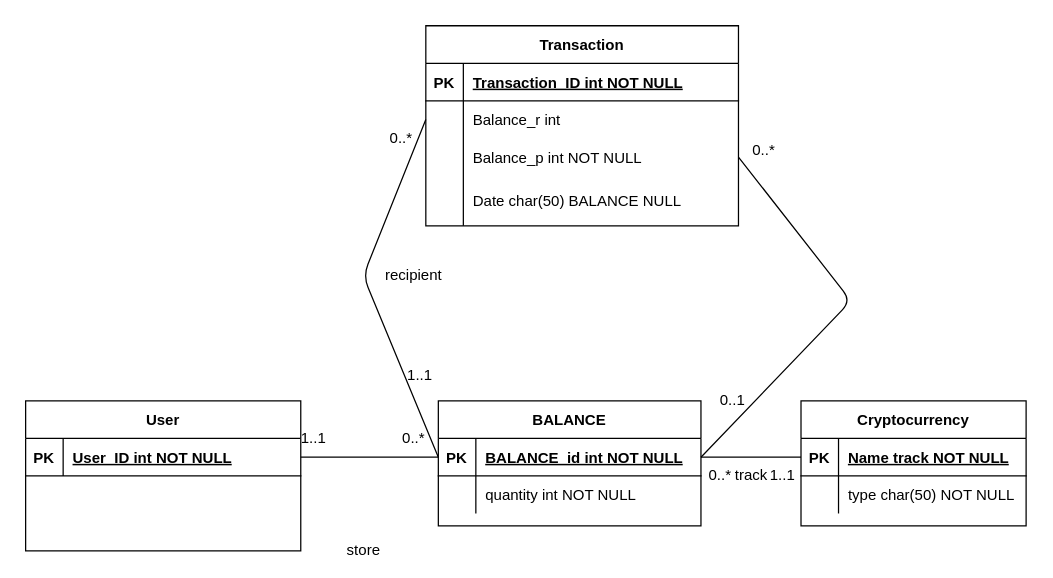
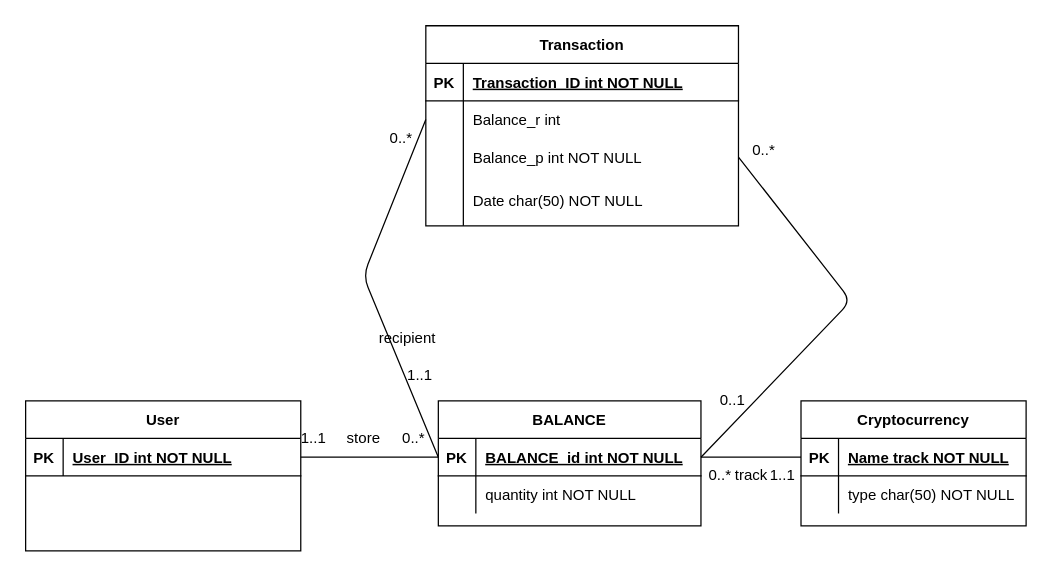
  <mxCell id="0" />
  <mxCell id="1" parent="0" />
  <mxCell id="2" value="User" style="shape=table;startSize=30;container=1;collapsible=1;childLayout=tableLayout;fixedRows=1;rowLines=0;fontStyle=1;align=center;resizeLast=1;" parent="1" vertex="1"><mxGeometry x="20" y="320" width="220" height="120" as="geometry" /></mxCell>
  <mxCell id="3" value="" style="shape=partialRectangle;collapsible=0;dropTarget=0;pointerEvents=0;fillColor=none;points=[[0,0.5],[1,0.5]];portConstraint=eastwest;top=0;left=0;right=0;bottom=1;" parent="2" vertex="1"><mxGeometry y="30" width="220" height="30" as="geometry" /></mxCell>
  <mxCell id="4" value="PK" style="shape=partialRectangle;overflow=hidden;connectable=0;fillColor=none;top=0;left=0;bottom=0;right=0;fontStyle=1;" parent="3" vertex="1"><mxGeometry width="30" height="30" as="geometry"><mxRectangle width="30" height="30" as="alternateBounds" /></mxGeometry></mxCell>
  <mxCell id="5" value="User_ID int NOT NULL " style="shape=partialRectangle;overflow=hidden;connectable=0;fillColor=none;top=0;left=0;bottom=0;right=0;align=left;spacingLeft=6;fontStyle=5;" parent="3" vertex="1"><mxGeometry x="30" width="190" height="30" as="geometry"><mxRectangle width="190" height="30" as="alternateBounds" /></mxGeometry></mxCell>
  <mxCell id="6" value="" style="shape=partialRectangle;collapsible=0;dropTarget=0;pointerEvents=0;fillColor=none;points=[[0,0.5],[1,0.5]];portConstraint=eastwest;top=0;left=0;right=0;bottom=0;" parent="2" vertex="1"><mxGeometry y="60" width="220" height="30" as="geometry" /></mxCell>
  <mxCell id="7" value="" style="shape=partialRectangle;overflow=hidden;connectable=0;fillColor=none;top=0;left=0;bottom=0;right=0;" parent="6" vertex="1"><mxGeometry width="30" height="30" as="geometry"><mxRectangle width="30" height="30" as="alternateBounds" /></mxGeometry></mxCell>
  <mxCell id="8" value="Cryptocurrency" style="shape=table;startSize=30;container=1;collapsible=1;childLayout=tableLayout;fixedRows=1;rowLines=0;fontStyle=1;align=center;resizeLast=1;" parent="1" vertex="1"><mxGeometry x="640" y="320" width="180" height="100" as="geometry" /></mxCell>
  <mxCell id="9" value="" style="shape=partialRectangle;collapsible=0;dropTarget=0;pointerEvents=0;fillColor=none;points=[[0,0.5],[1,0.5]];portConstraint=eastwest;top=0;left=0;right=0;bottom=1;" parent="8" vertex="1"><mxGeometry y="30" width="180" height="30" as="geometry" /></mxCell>
  <mxCell id="10" value="PK" style="shape=partialRectangle;overflow=hidden;connectable=0;fillColor=none;top=0;left=0;bottom=0;right=0;fontStyle=1;" parent="9" vertex="1"><mxGeometry width="30" height="30" as="geometry"><mxRectangle width="30" height="30" as="alternateBounds" /></mxGeometry></mxCell>
  <mxCell id="11" value="Name track NOT NULL " style="shape=partialRectangle;overflow=hidden;connectable=0;fillColor=none;top=0;left=0;bottom=0;right=0;align=left;spacingLeft=6;fontStyle=5;" parent="9" vertex="1"><mxGeometry x="30" width="150" height="30" as="geometry"><mxRectangle width="150" height="30" as="alternateBounds" /></mxGeometry></mxCell>
  <mxCell id="12" value="" style="shape=partialRectangle;collapsible=0;dropTarget=0;pointerEvents=0;fillColor=none;points=[[0,0.5],[1,0.5]];portConstraint=eastwest;top=0;left=0;right=0;bottom=0;" parent="8" vertex="1"><mxGeometry y="60" width="180" height="30" as="geometry" /></mxCell>
  <mxCell id="13" value="" style="shape=partialRectangle;overflow=hidden;connectable=0;fillColor=none;top=0;left=0;bottom=0;right=0;" parent="12" vertex="1"><mxGeometry width="30" height="30" as="geometry"><mxRectangle width="30" height="30" as="alternateBounds" /></mxGeometry></mxCell>
  <mxCell id="14" value="type char(50) NOT NULL" style="shape=partialRectangle;overflow=hidden;connectable=0;fillColor=none;top=0;left=0;bottom=0;right=0;align=left;spacingLeft=6;" parent="12" vertex="1"><mxGeometry x="30" width="150" height="30" as="geometry"><mxRectangle width="150" height="30" as="alternateBounds" /></mxGeometry></mxCell>
  <mxCell id="15" value="Transaction" style="shape=table;startSize=30;container=1;collapsible=1;childLayout=tableLayout;fixedRows=1;rowLines=0;fontStyle=1;align=center;resizeLast=1;" parent="1" vertex="1"><mxGeometry x="340" y="20" width="250" height="160" as="geometry" /></mxCell>
  <mxCell id="16" value="" style="shape=partialRectangle;collapsible=0;dropTarget=0;pointerEvents=0;fillColor=none;points=[[0,0.5],[1,0.5]];portConstraint=eastwest;top=0;left=0;right=0;bottom=1;" parent="15" vertex="1"><mxGeometry y="30" width="250" height="30" as="geometry" /></mxCell>
  <mxCell id="17" value="PK" style="shape=partialRectangle;overflow=hidden;connectable=0;fillColor=none;top=0;left=0;bottom=0;right=0;fontStyle=1;" parent="16" vertex="1"><mxGeometry width="30" height="30" as="geometry"><mxRectangle width="30" height="30" as="alternateBounds" /></mxGeometry></mxCell>
  <mxCell id="18" value="Transaction_ID int NOT NULL " style="shape=partialRectangle;overflow=hidden;connectable=0;fillColor=none;top=0;left=0;bottom=0;right=0;align=left;spacingLeft=6;fontStyle=5;" parent="16" vertex="1"><mxGeometry x="30" width="220" height="30" as="geometry"><mxRectangle width="220" height="30" as="alternateBounds" /></mxGeometry></mxCell>
  <mxCell id="19" value="" style="shape=partialRectangle;collapsible=0;dropTarget=0;pointerEvents=0;fillColor=none;points=[[0,0.5],[1,0.5]];portConstraint=eastwest;top=0;left=0;right=0;bottom=0;" parent="15" vertex="1"><mxGeometry y="60" width="250" height="30" as="geometry" /></mxCell>
  <mxCell id="20" value="" style="shape=partialRectangle;overflow=hidden;connectable=0;fillColor=none;top=0;left=0;bottom=0;right=0;" parent="19" vertex="1"><mxGeometry width="30" height="30" as="geometry"><mxRectangle width="30" height="30" as="alternateBounds" /></mxGeometry></mxCell>
  <mxCell id="21" value="Balance_r int" style="shape=partialRectangle;overflow=hidden;connectable=0;fillColor=none;top=0;left=0;bottom=0;right=0;align=left;spacingLeft=6;" parent="19" vertex="1"><mxGeometry x="30" width="220" height="30" as="geometry"><mxRectangle width="220" height="30" as="alternateBounds" /></mxGeometry></mxCell>
  <mxCell id="22" value="" style="shape=partialRectangle;collapsible=0;dropTarget=0;pointerEvents=0;fillColor=none;points=[[0,0.5],[1,0.5]];portConstraint=eastwest;top=0;left=0;right=0;bottom=0;" parent="15" vertex="1"><mxGeometry y="90" width="250" height="30" as="geometry" /></mxCell>
  <mxCell id="23" value="" style="shape=partialRectangle;overflow=hidden;connectable=0;fillColor=none;top=0;left=0;bottom=0;right=0;" parent="22" vertex="1"><mxGeometry width="30" height="30" as="geometry"><mxRectangle width="30" height="30" as="alternateBounds" /></mxGeometry></mxCell>
  <mxCell id="24" value="Balance_p int NOT NULL" style="shape=partialRectangle;overflow=hidden;connectable=0;fillColor=none;top=0;left=0;bottom=0;right=0;align=left;spacingLeft=6;" parent="22" vertex="1"><mxGeometry x="30" width="220" height="30" as="geometry"><mxRectangle width="220" height="30" as="alternateBounds" /></mxGeometry></mxCell>
  <mxCell id="25" value="" style="shape=partialRectangle;collapsible=0;dropTarget=0;pointerEvents=0;fillColor=none;points=[[0,0.5],[1,0.5]];portConstraint=eastwest;top=0;left=0;right=0;bottom=0;" parent="15" vertex="1"><mxGeometry y="120" width="250" height="40" as="geometry" /></mxCell>
  <mxCell id="26" value="" style="shape=partialRectangle;overflow=hidden;connectable=0;fillColor=none;top=0;left=0;bottom=0;right=0;" parent="25" vertex="1"><mxGeometry width="30" height="40" as="geometry"><mxRectangle width="30" height="40" as="alternateBounds" /></mxGeometry></mxCell>
- <mxCell id="27" value="Date char(50) BALANCE NULL " style="shape=partialRectangle;overflow=hidden;connectable=0;fillColor=none;top=0;left=0;bottom=0;right=0;align=left;spacingLeft=6;" parent="25" vertex="1"><mxGeometry x="30" width="220" height="40" as="geometry"><mxRectangle width="220" height="40" as="alternateBounds" /></mxGeometry></mxCell>
+ <mxCell id="27" value="Date char(50) NOT NULL " style="shape=partialRectangle;overflow=hidden;connectable=0;fillColor=none;top=0;left=0;bottom=0;right=0;align=left;spacingLeft=6;" parent="25" vertex="1"><mxGeometry x="30" width="220" height="40" as="geometry"><mxRectangle width="220" height="40" as="alternateBounds" /></mxGeometry></mxCell>
  <mxCell id="28" value="BALANCE" style="shape=table;startSize=30;container=1;collapsible=1;childLayout=tableLayout;fixedRows=1;rowLines=0;fontStyle=1;align=center;resizeLast=1;" vertex="1" parent="1"><mxGeometry x="350" y="320" width="210" height="100" as="geometry" /></mxCell>
  <mxCell id="29" value="" style="shape=partialRectangle;collapsible=0;dropTarget=0;pointerEvents=0;fillColor=none;points=[[0,0.5],[1,0.5]];portConstraint=eastwest;top=0;left=0;right=0;bottom=1;" vertex="1" parent="28"><mxGeometry y="30" width="210" height="30" as="geometry" /></mxCell>
  <mxCell id="30" value="PK" style="shape=partialRectangle;overflow=hidden;connectable=0;fillColor=none;top=0;left=0;bottom=0;right=0;fontStyle=1;" vertex="1" parent="29"><mxGeometry width="30" height="30" as="geometry"><mxRectangle width="30" height="30" as="alternateBounds" /></mxGeometry></mxCell>
  <mxCell id="31" value="BALANCE_id int NOT NULL " style="shape=partialRectangle;overflow=hidden;connectable=0;fillColor=none;top=0;left=0;bottom=0;right=0;align=left;spacingLeft=6;fontStyle=5;" vertex="1" parent="29"><mxGeometry x="30" width="180" height="30" as="geometry"><mxRectangle width="180" height="30" as="alternateBounds" /></mxGeometry></mxCell>
  <mxCell id="32" value="" style="shape=partialRectangle;collapsible=0;dropTarget=0;pointerEvents=0;fillColor=none;points=[[0,0.5],[1,0.5]];portConstraint=eastwest;top=0;left=0;right=0;bottom=0;" vertex="1" parent="28"><mxGeometry y="60" width="210" height="30" as="geometry" /></mxCell>
  <mxCell id="33" value="" style="shape=partialRectangle;overflow=hidden;connectable=0;fillColor=none;top=0;left=0;bottom=0;right=0;" vertex="1" parent="32"><mxGeometry width="30" height="30" as="geometry"><mxRectangle width="30" height="30" as="alternateBounds" /></mxGeometry></mxCell>
  <mxCell id="34" value="quantity int NOT NULL" style="shape=partialRectangle;overflow=hidden;connectable=0;fillColor=none;top=0;left=0;bottom=0;right=0;align=left;spacingLeft=6;" vertex="1" parent="32"><mxGeometry x="30" width="180" height="30" as="geometry"><mxRectangle width="180" height="30" as="alternateBounds" /></mxGeometry></mxCell>
  <mxCell id="35" value="" style="endArrow=none;html=1;exitX=1;exitY=0.5;exitDx=0;exitDy=0;entryX=0;entryY=0.5;entryDx=0;entryDy=0;" edge="1" parent="1" source="3" target="29"><mxGeometry width="50" height="50" relative="1" as="geometry"><mxPoint x="370" y="290" as="sourcePoint" /><mxPoint x="420" y="240" as="targetPoint" /></mxGeometry></mxCell>
  <mxCell id="36" value="" style="endArrow=none;html=1;exitX=1;exitY=0.5;exitDx=0;exitDy=0;entryX=0;entryY=0.5;entryDx=0;entryDy=0;" edge="1" parent="1" source="29" target="9"><mxGeometry width="50" height="50" relative="1" as="geometry"><mxPoint x="370" y="290" as="sourcePoint" /><mxPoint x="420" y="240" as="targetPoint" /></mxGeometry></mxCell>
  <mxCell id="37" value="1..1" style="text;html=1;align=center;verticalAlign=middle;resizable=0;points=[];autosize=1;strokeColor=none;fillColor=none;" vertex="1" parent="1"><mxGeometry x="230" y="340" width="40" height="20" as="geometry" /></mxCell>
  <mxCell id="38" value="1..1" style="text;html=1;align=center;verticalAlign=middle;resizable=0;points=[];autosize=1;strokeColor=none;fillColor=none;" vertex="1" parent="1"><mxGeometry x="605" y="370" width="40" height="20" as="geometry" /></mxCell>
  <mxCell id="39" value="track" style="text;html=1;align=center;verticalAlign=middle;resizable=0;points=[];autosize=1;strokeColor=none;fillColor=none;" vertex="1" parent="1"><mxGeometry x="580" y="370" width="40" height="20" as="geometry" /></mxCell>
- <mxCell id="40" value="store" style="text;html=1;align=center;verticalAlign=middle;resizable=0;points=[];autosize=1;strokeColor=none;fillColor=none;" vertex="1" parent="1"><mxGeometry x="270" y="430" width="40" height="20" as="geometry" /></mxCell>
+ <mxCell id="40" value="store" style="text;html=1;align=center;verticalAlign=middle;resizable=0;points=[];autosize=1;strokeColor=none;fillColor=none;" vertex="1" parent="1"><mxGeometry x="270" y="340" width="40" height="20" as="geometry" /></mxCell>
  <mxCell id="41" value="" style="endArrow=none;html=1;exitX=0;exitY=0.5;exitDx=0;exitDy=0;entryX=0;entryY=0.5;entryDx=0;entryDy=0;" edge="1" parent="1" source="29" target="19"><mxGeometry width="50" height="50" relative="1" as="geometry"><mxPoint x="370" y="290" as="sourcePoint" /><mxPoint x="420" y="240" as="targetPoint" /><Array as="points"><mxPoint x="290" y="220" /></Array></mxGeometry></mxCell>
  <mxCell id="42" value="" style="endArrow=none;html=1;exitX=1;exitY=0.5;exitDx=0;exitDy=0;entryX=1;entryY=0.5;entryDx=0;entryDy=0;" edge="1" parent="1" source="29" target="22"><mxGeometry width="50" height="50" relative="1" as="geometry"><mxPoint x="370" y="290" as="sourcePoint" /><mxPoint x="593" y="140" as="targetPoint" /><Array as="points"><mxPoint x="680" y="240" /></Array></mxGeometry></mxCell>
  <mxCell id="43" value="0..1" style="text;html=1;align=center;verticalAlign=middle;resizable=0;points=[];autosize=1;strokeColor=none;fillColor=none;" vertex="1" parent="1"><mxGeometry x="565" y="310" width="40" height="20" as="geometry" /></mxCell>
  <mxCell id="44" value="1..1" style="text;html=1;align=center;verticalAlign=middle;resizable=0;points=[];autosize=1;strokeColor=none;fillColor=none;" vertex="1" parent="1"><mxGeometry x="315" y="290" width="40" height="20" as="geometry" /></mxCell>
  <mxCell id="45" value="0..*" style="text;html=1;align=center;verticalAlign=middle;resizable=0;points=[];autosize=1;strokeColor=none;fillColor=none;" vertex="1" parent="1"><mxGeometry x="315" y="340" width="30" height="20" as="geometry" /></mxCell>
  <mxCell id="46" value="0..*" style="text;html=1;align=center;verticalAlign=middle;resizable=0;points=[];autosize=1;strokeColor=none;fillColor=none;" vertex="1" parent="1"><mxGeometry x="560" y="370" width="30" height="20" as="geometry" /></mxCell>
  <mxCell id="47" value="0..*" style="text;html=1;align=center;verticalAlign=middle;resizable=0;points=[];autosize=1;strokeColor=none;fillColor=none;" vertex="1" parent="1"><mxGeometry x="305" y="100" width="30" height="20" as="geometry" /></mxCell>
  <mxCell id="48" value="0..*" style="text;html=1;align=center;verticalAlign=middle;resizable=0;points=[];autosize=1;strokeColor=none;fillColor=none;" vertex="1" parent="1"><mxGeometry x="595" y="110" width="30" height="20" as="geometry" /></mxCell>
- <mxCell id="49" value="recipient" style="text;html=1;align=center;verticalAlign=middle;resizable=0;points=[];autosize=1;strokeColor=none;fillColor=none;" vertex="1" parent="1"><mxGeometry x="300" y="210" width="60" height="20" as="geometry" /></mxCell>
+ <mxCell id="49" value="recipient" style="text;html=1;align=center;verticalAlign=middle;resizable=0;points=[];autosize=1;strokeColor=none;fillColor=none;" vertex="1" parent="1"><mxGeometry x="295" y="260" width="60" height="20" as="geometry" /></mxCell>
